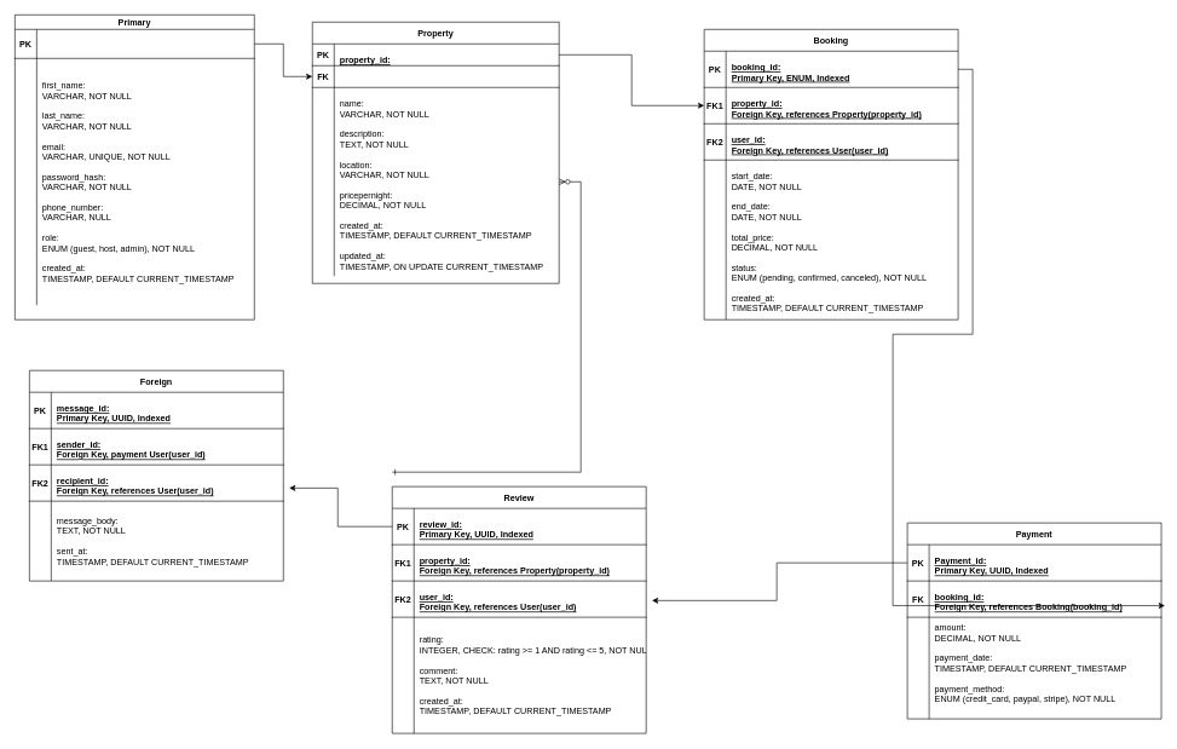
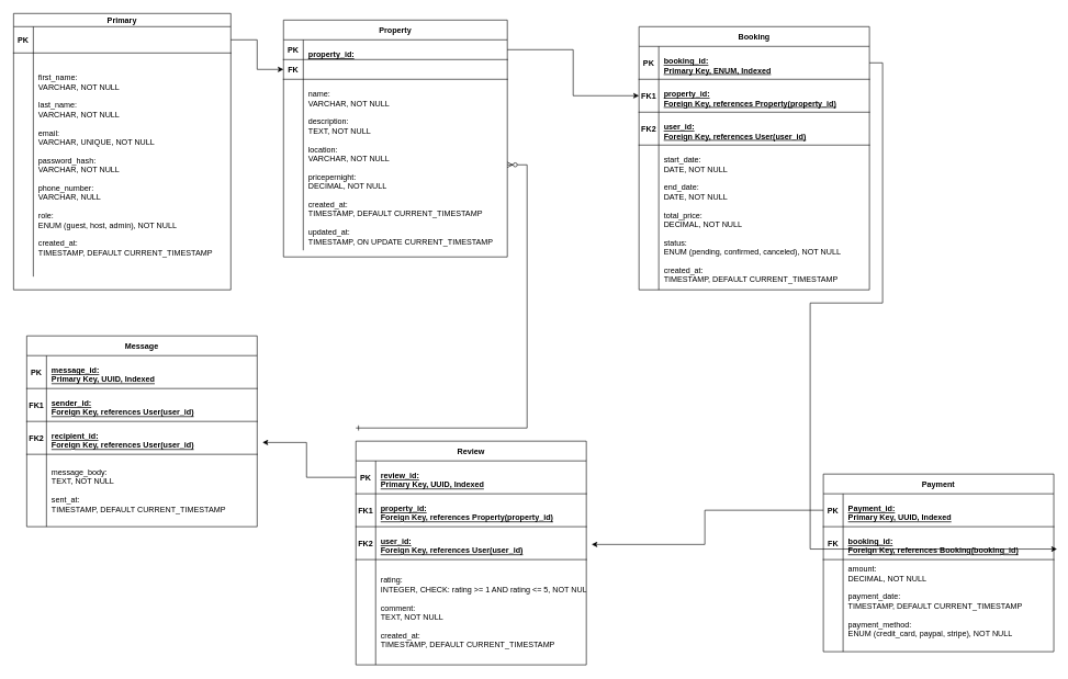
  <mxCell id="0" />
  <mxCell id="1" parent="0" />
  <mxCell id="2" value="" style="edgeStyle=entityRelationEdgeStyle;endArrow=ERzeroToMany;startArrow=ERone;endFill=1;startFill=0;rounded=0;" edge="1" parent="1" target="9"><mxGeometry width="100" height="100" relative="1" as="geometry"><mxPoint x="540" y="650" as="sourcePoint" /><mxPoint x="640" y="550" as="targetPoint" /></mxGeometry></mxCell>
  <mxCell id="3" value="Property" style="shape=table;startSize=30;container=1;collapsible=1;childLayout=tableLayout;fixedRows=1;rowLines=0;fontStyle=1;align=center;resizeLast=1;" vertex="1" parent="1"><mxGeometry x="430" y="30" width="340" height="360" as="geometry" /></mxCell>
  <mxCell id="4" style="shape=partialRectangle;collapsible=0;dropTarget=0;pointerEvents=0;fillColor=none;points=[[0,0.5],[1,0.5]];portConstraint=eastwest;top=0;left=0;right=0;bottom=1;" vertex="1" parent="3"><mxGeometry y="30" width="340" height="30" as="geometry" /></mxCell>
  <mxCell id="5" value="PK" style="shape=partialRectangle;overflow=hidden;connectable=0;fillColor=none;top=0;left=0;bottom=0;right=0;fontStyle=1;" vertex="1" parent="4"><mxGeometry width="30" height="30" as="geometry"><mxRectangle width="30" height="30" as="alternateBounds" /></mxGeometry></mxCell>
  <mxCell id="6" value="&#10; property_id:&#10;     Primary Key, UUID, Indexed&#10;" style="shape=partialRectangle;overflow=hidden;connectable=0;fillColor=none;top=0;left=0;bottom=0;right=0;align=left;spacingLeft=6;fontStyle=5;" vertex="1" parent="4"><mxGeometry x="30" width="310" height="30" as="geometry"><mxRectangle width="310" height="30" as="alternateBounds" /></mxGeometry></mxCell>
  <mxCell id="7" value="" style="shape=partialRectangle;collapsible=0;dropTarget=0;pointerEvents=0;fillColor=none;points=[[0,0.5],[1,0.5]];portConstraint=eastwest;top=0;left=0;right=0;bottom=1;" vertex="1" parent="3"><mxGeometry y="60" width="340" height="30" as="geometry" /></mxCell>
  <mxCell id="8" value="FK" style="shape=partialRectangle;overflow=hidden;connectable=0;fillColor=none;top=0;left=0;bottom=0;right=0;fontStyle=1;" vertex="1" parent="7"><mxGeometry width="30" height="30" as="geometry"><mxRectangle width="30" height="30" as="alternateBounds" /></mxGeometry></mxCell>
  <mxCell id="9" value="" style="shape=partialRectangle;collapsible=0;dropTarget=0;pointerEvents=0;fillColor=none;points=[[0,0.5],[1,0.5]];portConstraint=eastwest;top=0;left=0;right=0;bottom=0;" vertex="1" parent="3"><mxGeometry y="90" width="340" height="260" as="geometry" /></mxCell>
  <mxCell id="10" value="" style="shape=partialRectangle;overflow=hidden;connectable=0;fillColor=none;top=0;left=0;bottom=0;right=0;" vertex="1" parent="9"><mxGeometry width="30" height="260" as="geometry"><mxRectangle width="30" height="260" as="alternateBounds" /></mxGeometry></mxCell>
  <mxCell id="11" value="&#10; name:&#10;     VARCHAR, NOT NULL&#10;&#10; description:&#10;     TEXT, NOT NULL&#10;&#10; location:&#10;     VARCHAR, NOT NULL&#10;&#10; pricepernight:&#10;     DECIMAL, NOT NULL&#10;&#10; created_at:&#10;     TIMESTAMP, DEFAULT CURRENT_TIMESTAMP&#10;&#10; updated_at:&#10;     TIMESTAMP, ON UPDATE CURRENT_TIMESTAMP&#10;" style="shape=partialRectangle;overflow=hidden;connectable=0;fillColor=none;top=0;left=0;bottom=0;right=0;align=left;spacingLeft=6;" vertex="1" parent="9"><mxGeometry x="30" width="310" height="260" as="geometry"><mxRectangle width="310" height="260" as="alternateBounds" /></mxGeometry></mxCell>
  <mxCell id="12" value="Booking" style="shape=table;startSize=30;container=1;collapsible=1;childLayout=tableLayout;fixedRows=1;rowLines=0;fontStyle=1;align=center;resizeLast=1;" vertex="1" parent="1"><mxGeometry x="970" y="40" width="350" height="400" as="geometry" /></mxCell>
  <mxCell id="13" style="shape=partialRectangle;collapsible=0;dropTarget=0;pointerEvents=0;fillColor=none;points=[[0,0.5],[1,0.5]];portConstraint=eastwest;top=0;left=0;right=0;bottom=1;" vertex="1" parent="12"><mxGeometry y="30" width="350" height="50" as="geometry" /></mxCell>
  <mxCell id="14" value="PK" style="shape=partialRectangle;overflow=hidden;connectable=0;fillColor=none;top=0;left=0;bottom=0;right=0;fontStyle=1;" vertex="1" parent="13"><mxGeometry width="30" height="50" as="geometry"><mxRectangle width="30" height="50" as="alternateBounds" /></mxGeometry></mxCell>
  <mxCell id="15" value="&#10; booking_id:&#10;     Primary Key, ENUM, Indexed&#10;" style="shape=partialRectangle;overflow=hidden;connectable=0;fillColor=none;top=0;left=0;bottom=0;right=0;align=left;spacingLeft=6;fontStyle=5;" vertex="1" parent="13"><mxGeometry x="30" width="320" height="50" as="geometry"><mxRectangle width="320" height="50" as="alternateBounds" /></mxGeometry></mxCell>
  <mxCell id="16" style="shape=partialRectangle;collapsible=0;dropTarget=0;pointerEvents=0;fillColor=none;points=[[0,0.5],[1,0.5]];portConstraint=eastwest;top=0;left=0;right=0;bottom=1;" vertex="1" parent="12"><mxGeometry y="80" width="350" height="50" as="geometry" /></mxCell>
  <mxCell id="17" value="FK1" style="shape=partialRectangle;overflow=hidden;connectable=0;fillColor=none;top=0;left=0;bottom=0;right=0;fontStyle=1;" vertex="1" parent="16"><mxGeometry width="30" height="50" as="geometry"><mxRectangle width="30" height="50" as="alternateBounds" /></mxGeometry></mxCell>
  <mxCell id="18" value="&#10; property_id:&#10;     Foreign Key, references Property(property_id)&#10;" style="shape=partialRectangle;overflow=hidden;connectable=0;fillColor=none;top=0;left=0;bottom=0;right=0;align=left;spacingLeft=6;fontStyle=5;" vertex="1" parent="16"><mxGeometry x="30" width="320" height="50" as="geometry"><mxRectangle width="320" height="50" as="alternateBounds" /></mxGeometry></mxCell>
  <mxCell id="19" value="" style="shape=partialRectangle;collapsible=0;dropTarget=0;pointerEvents=0;fillColor=none;points=[[0,0.5],[1,0.5]];portConstraint=eastwest;top=0;left=0;right=0;bottom=1;" vertex="1" parent="12"><mxGeometry y="130" width="350" height="50" as="geometry" /></mxCell>
  <mxCell id="20" value="FK2" style="shape=partialRectangle;overflow=hidden;connectable=0;fillColor=none;top=0;left=0;bottom=0;right=0;fontStyle=1;" vertex="1" parent="19"><mxGeometry width="30" height="50" as="geometry"><mxRectangle width="30" height="50" as="alternateBounds" /></mxGeometry></mxCell>
  <mxCell id="21" value="&#10; user_id:&#10;     Foreign Key, references User(user_id)&#10;" style="shape=partialRectangle;overflow=hidden;connectable=0;fillColor=none;top=0;left=0;bottom=0;right=0;align=left;spacingLeft=6;fontStyle=5;" vertex="1" parent="19"><mxGeometry x="30" width="320" height="50" as="geometry"><mxRectangle width="320" height="50" as="alternateBounds" /></mxGeometry></mxCell>
  <mxCell id="22" value="" style="shape=partialRectangle;collapsible=0;dropTarget=0;pointerEvents=0;fillColor=none;points=[[0,0.5],[1,0.5]];portConstraint=eastwest;top=0;left=0;right=0;bottom=0;" vertex="1" parent="12"><mxGeometry y="180" width="350" height="220" as="geometry" /></mxCell>
  <mxCell id="23" value="" style="shape=partialRectangle;overflow=hidden;connectable=0;fillColor=none;top=0;left=0;bottom=0;right=0;" vertex="1" parent="22"><mxGeometry width="30" height="220" as="geometry"><mxRectangle width="30" height="220" as="alternateBounds" /></mxGeometry></mxCell>
  <mxCell id="24" value="&#10; start_date:&#10;     DATE, NOT NULL&#10;&#10; end_date:&#10;     DATE, NOT NULL&#10;&#10; total_price:&#10;     DECIMAL, NOT NULL&#10;&#10; status:&#10;     ENUM (pending, confirmed, canceled), NOT NULL&#10;&#10; created_at:&#10;     TIMESTAMP, DEFAULT CURRENT_TIMESTAMP&#10;" style="shape=partialRectangle;overflow=hidden;connectable=0;fillColor=none;top=0;left=0;bottom=0;right=0;align=left;spacingLeft=6;" vertex="1" parent="22"><mxGeometry x="30" width="320" height="220" as="geometry"><mxRectangle width="320" height="220" as="alternateBounds" /></mxGeometry></mxCell>
  <mxCell id="25" value="Primary" style="shape=table;startSize=20;container=1;collapsible=1;childLayout=tableLayout;fixedRows=1;rowLines=0;fontStyle=1;align=center;resizeLast=1;" vertex="1" parent="1"><mxGeometry x="20" y="20" width="330" height="420" as="geometry" /></mxCell>
  <mxCell id="26" style="shape=partialRectangle;collapsible=0;dropTarget=0;pointerEvents=0;fillColor=none;points=[[0,0.5],[1,0.5]];portConstraint=eastwest;top=0;left=0;right=0;bottom=1;" vertex="1" parent="25"><mxGeometry y="20" width="330" height="40" as="geometry" /></mxCell>
  <mxCell id="27" value="PK" style="shape=partialRectangle;overflow=hidden;connectable=0;fillColor=none;top=0;left=0;bottom=0;right=0;fontStyle=1;" vertex="1" parent="26"><mxGeometry width="30" height="40" as="geometry"><mxRectangle width="30" height="40" as="alternateBounds" /></mxGeometry></mxCell>
  <mxCell id="28" value="" style="shape=partialRectangle;collapsible=0;dropTarget=0;pointerEvents=0;fillColor=none;points=[[0,0.5],[1,0.5]];portConstraint=eastwest;top=0;left=0;right=0;bottom=0;" vertex="1" parent="25"><mxGeometry y="60" width="330" height="340" as="geometry" /></mxCell>
  <mxCell id="29" value="" style="shape=partialRectangle;overflow=hidden;connectable=0;fillColor=none;top=0;left=0;bottom=0;right=0;" vertex="1" parent="28"><mxGeometry width="30" height="340" as="geometry"><mxRectangle width="30" height="340" as="alternateBounds" /></mxGeometry></mxCell>
  <mxCell id="30" value="&#10; first_name:&#10;     VARCHAR, NOT NULL&#10;&#10; last_name:&#10;     VARCHAR, NOT NULL&#10;&#10; email:&#10;     VARCHAR, UNIQUE, NOT NULL&#10;&#10; password_hash:&#10;     VARCHAR, NOT NULL&#10;&#10; phone_number:&#10;     VARCHAR, NULL&#10;&#10; role:&#10;     ENUM (guest, host, admin), NOT NULL&#10;&#10; created_at:&#10;     TIMESTAMP, DEFAULT CURRENT_TIMESTAMP&#10;" style="shape=partialRectangle;overflow=hidden;connectable=0;fillColor=none;top=0;left=0;bottom=0;right=0;align=left;spacingLeft=6;" vertex="1" parent="28"><mxGeometry x="30" width="300" height="340" as="geometry"><mxRectangle width="300" height="340" as="alternateBounds" /></mxGeometry></mxCell>
  <mxCell id="31" value="Payment" style="shape=table;startSize=30;container=1;collapsible=1;childLayout=tableLayout;fixedRows=1;rowLines=0;fontStyle=1;align=center;resizeLast=1;" vertex="1" parent="1"><mxGeometry x="1250" y="720" width="350" height="270" as="geometry" /></mxCell>
  <mxCell id="32" style="shape=partialRectangle;collapsible=0;dropTarget=0;pointerEvents=0;fillColor=none;points=[[0,0.5],[1,0.5]];portConstraint=eastwest;top=0;left=0;right=0;bottom=1;" vertex="1" parent="31"><mxGeometry y="30" width="350" height="50" as="geometry" /></mxCell>
  <mxCell id="33" value="PK" style="shape=partialRectangle;overflow=hidden;connectable=0;fillColor=none;top=0;left=0;bottom=0;right=0;fontStyle=1;" vertex="1" parent="32"><mxGeometry width="30" height="50" as="geometry"><mxRectangle width="30" height="50" as="alternateBounds" /></mxGeometry></mxCell>
  <mxCell id="34" value="&#10;Payment_id:&#10;     Primary Key, UUID, Indexed&#10;" style="shape=partialRectangle;overflow=hidden;connectable=0;fillColor=none;top=0;left=0;bottom=0;right=0;align=left;spacingLeft=6;fontStyle=5;" vertex="1" parent="32"><mxGeometry x="30" width="320" height="50" as="geometry"><mxRectangle width="320" height="50" as="alternateBounds" /></mxGeometry></mxCell>
  <mxCell id="35" style="shape=partialRectangle;collapsible=0;dropTarget=0;pointerEvents=0;fillColor=none;points=[[0,0.5],[1,0.5]];portConstraint=eastwest;top=0;left=0;right=0;bottom=1;" vertex="1" parent="31"><mxGeometry y="80" width="350" height="50" as="geometry" /></mxCell>
  <mxCell id="36" value="FK" style="shape=partialRectangle;overflow=hidden;connectable=0;fillColor=none;top=0;left=0;bottom=0;right=0;fontStyle=1;" vertex="1" parent="35"><mxGeometry width="30" height="50" as="geometry"><mxRectangle width="30" height="50" as="alternateBounds" /></mxGeometry></mxCell>
  <mxCell id="37" value="&#10; booking_id:&#10;     Foreign Key, references Booking(booking_id)&#10;" style="shape=partialRectangle;overflow=hidden;connectable=0;fillColor=none;top=0;left=0;bottom=0;right=0;align=left;spacingLeft=6;fontStyle=5;" vertex="1" parent="35"><mxGeometry x="30" width="320" height="50" as="geometry"><mxRectangle width="320" height="50" as="alternateBounds" /></mxGeometry></mxCell>
  <mxCell id="38" value="" style="shape=partialRectangle;collapsible=0;dropTarget=0;pointerEvents=0;fillColor=none;points=[[0,0.5],[1,0.5]];portConstraint=eastwest;top=0;left=0;right=0;bottom=0;" vertex="1" parent="31"><mxGeometry y="130" width="350" height="140" as="geometry" /></mxCell>
  <mxCell id="39" value="" style="shape=partialRectangle;overflow=hidden;connectable=0;fillColor=none;top=0;left=0;bottom=0;right=0;" vertex="1" parent="38"><mxGeometry width="30" height="140" as="geometry"><mxRectangle width="30" height="140" as="alternateBounds" /></mxGeometry></mxCell>
  <mxCell id="40" value="amount:&#10;     DECIMAL, NOT NULL&#10;&#10; payment_date:&#10;     TIMESTAMP, DEFAULT CURRENT_TIMESTAMP&#10;&#10; payment_method:&#10;     ENUM (credit_card, paypal, stripe), NOT NULL&#10;" style="shape=partialRectangle;overflow=hidden;connectable=0;fillColor=none;top=0;left=0;bottom=0;right=0;align=left;spacingLeft=6;" vertex="1" parent="38"><mxGeometry x="30" width="320" height="140" as="geometry"><mxRectangle width="320" height="140" as="alternateBounds" /></mxGeometry></mxCell>
  <mxCell id="41" value="Review" style="shape=table;startSize=30;container=1;collapsible=1;childLayout=tableLayout;fixedRows=1;rowLines=0;fontStyle=1;align=center;resizeLast=1;" vertex="1" parent="1"><mxGeometry x="540" y="670" width="350" height="340" as="geometry" /></mxCell>
  <mxCell id="42" style="shape=partialRectangle;collapsible=0;dropTarget=0;pointerEvents=0;fillColor=none;points=[[0,0.5],[1,0.5]];portConstraint=eastwest;top=0;left=0;right=0;bottom=1;" vertex="1" parent="41"><mxGeometry y="30" width="350" height="50" as="geometry" /></mxCell>
  <mxCell id="43" value="PK" style="shape=partialRectangle;overflow=hidden;connectable=0;fillColor=none;top=0;left=0;bottom=0;right=0;fontStyle=1;" vertex="1" parent="42"><mxGeometry width="30" height="50" as="geometry"><mxRectangle width="30" height="50" as="alternateBounds" /></mxGeometry></mxCell>
  <mxCell id="44" value="&#10; review_id:&#10;     Primary Key, UUID, Indexed&#10;" style="shape=partialRectangle;overflow=hidden;connectable=0;fillColor=none;top=0;left=0;bottom=0;right=0;align=left;spacingLeft=6;fontStyle=5;" vertex="1" parent="42"><mxGeometry x="30" width="320" height="50" as="geometry"><mxRectangle width="320" height="50" as="alternateBounds" /></mxGeometry></mxCell>
  <mxCell id="45" style="shape=partialRectangle;collapsible=0;dropTarget=0;pointerEvents=0;fillColor=none;points=[[0,0.5],[1,0.5]];portConstraint=eastwest;top=0;left=0;right=0;bottom=1;" vertex="1" parent="41"><mxGeometry y="80" width="350" height="50" as="geometry" /></mxCell>
  <mxCell id="46" value="FK1" style="shape=partialRectangle;overflow=hidden;connectable=0;fillColor=none;top=0;left=0;bottom=0;right=0;fontStyle=1;" vertex="1" parent="45"><mxGeometry width="30" height="50" as="geometry"><mxRectangle width="30" height="50" as="alternateBounds" /></mxGeometry></mxCell>
  <mxCell id="47" value="&#10; property_id:&#10;     Foreign Key, references Property(property_id)&#10;" style="shape=partialRectangle;overflow=hidden;connectable=0;fillColor=none;top=0;left=0;bottom=0;right=0;align=left;spacingLeft=6;fontStyle=5;" vertex="1" parent="45"><mxGeometry x="30" width="320" height="50" as="geometry"><mxRectangle width="320" height="50" as="alternateBounds" /></mxGeometry></mxCell>
  <mxCell id="48" value="" style="shape=partialRectangle;collapsible=0;dropTarget=0;pointerEvents=0;fillColor=none;points=[[0,0.5],[1,0.5]];portConstraint=eastwest;top=0;left=0;right=0;bottom=1;" vertex="1" parent="41"><mxGeometry y="130" width="350" height="50" as="geometry" /></mxCell>
  <mxCell id="49" value="FK2" style="shape=partialRectangle;overflow=hidden;connectable=0;fillColor=none;top=0;left=0;bottom=0;right=0;fontStyle=1;" vertex="1" parent="48"><mxGeometry width="30" height="50" as="geometry"><mxRectangle width="30" height="50" as="alternateBounds" /></mxGeometry></mxCell>
  <mxCell id="50" value="&#10; user_id:&#10;     Foreign Key, references User(user_id)&#10;" style="shape=partialRectangle;overflow=hidden;connectable=0;fillColor=none;top=0;left=0;bottom=0;right=0;align=left;spacingLeft=6;fontStyle=5;" vertex="1" parent="48"><mxGeometry x="30" width="320" height="50" as="geometry"><mxRectangle width="320" height="50" as="alternateBounds" /></mxGeometry></mxCell>
  <mxCell id="51" value="" style="shape=partialRectangle;collapsible=0;dropTarget=0;pointerEvents=0;fillColor=none;points=[[0,0.5],[1,0.5]];portConstraint=eastwest;top=0;left=0;right=0;bottom=0;" vertex="1" parent="41"><mxGeometry y="180" width="350" height="160" as="geometry" /></mxCell>
  <mxCell id="52" value="" style="shape=partialRectangle;overflow=hidden;connectable=0;fillColor=none;top=0;left=0;bottom=0;right=0;" vertex="1" parent="51"><mxGeometry width="30" height="160" as="geometry"><mxRectangle width="30" height="160" as="alternateBounds" /></mxGeometry></mxCell>
  <mxCell id="53" value="&#10; rating:&#10;     INTEGER, CHECK: rating &gt;= 1 AND rating &lt;= 5, NOT NULL&#10;&#10; comment:&#10;     TEXT, NOT NULL&#10;&#10; created_at:&#10;     TIMESTAMP, DEFAULT CURRENT_TIMESTAMP&#10;" style="shape=partialRectangle;overflow=hidden;connectable=0;fillColor=none;top=0;left=0;bottom=0;right=0;align=left;spacingLeft=6;" vertex="1" parent="51"><mxGeometry x="30" width="320" height="160" as="geometry"><mxRectangle width="320" height="160" as="alternateBounds" /></mxGeometry></mxCell>
- <mxCell id="54" value="Foreign" style="shape=table;startSize=30;container=1;collapsible=1;childLayout=tableLayout;fixedRows=1;rowLines=0;fontStyle=1;align=center;resizeLast=1;" vertex="1" parent="1"><mxGeometry x="40" y="510" width="350" height="290" as="geometry" /></mxCell>
+ <mxCell id="54" value="Message" style="shape=table;startSize=30;container=1;collapsible=1;childLayout=tableLayout;fixedRows=1;rowLines=0;fontStyle=1;align=center;resizeLast=1;" vertex="1" parent="1"><mxGeometry x="40" y="510" width="350" height="290" as="geometry" /></mxCell>
  <mxCell id="55" style="shape=partialRectangle;collapsible=0;dropTarget=0;pointerEvents=0;fillColor=none;points=[[0,0.5],[1,0.5]];portConstraint=eastwest;top=0;left=0;right=0;bottom=1;" vertex="1" parent="54"><mxGeometry y="30" width="350" height="50" as="geometry" /></mxCell>
  <mxCell id="56" value="PK" style="shape=partialRectangle;overflow=hidden;connectable=0;fillColor=none;top=0;left=0;bottom=0;right=0;fontStyle=1;" vertex="1" parent="55"><mxGeometry width="30" height="50" as="geometry"><mxRectangle width="30" height="50" as="alternateBounds" /></mxGeometry></mxCell>
  <mxCell id="57" value="&#10; message_id:&#10;     Primary Key, UUID, Indexed&#10;" style="shape=partialRectangle;overflow=hidden;connectable=0;fillColor=none;top=0;left=0;bottom=0;right=0;align=left;spacingLeft=6;fontStyle=5;" vertex="1" parent="55"><mxGeometry x="30" width="320" height="50" as="geometry"><mxRectangle width="320" height="50" as="alternateBounds" /></mxGeometry></mxCell>
  <mxCell id="58" style="shape=partialRectangle;collapsible=0;dropTarget=0;pointerEvents=0;fillColor=none;points=[[0,0.5],[1,0.5]];portConstraint=eastwest;top=0;left=0;right=0;bottom=1;" vertex="1" parent="54"><mxGeometry y="80" width="350" height="50" as="geometry" /></mxCell>
  <mxCell id="59" value="FK1" style="shape=partialRectangle;overflow=hidden;connectable=0;fillColor=none;top=0;left=0;bottom=0;right=0;fontStyle=1;" vertex="1" parent="58"><mxGeometry width="30" height="50" as="geometry"><mxRectangle width="30" height="50" as="alternateBounds" /></mxGeometry></mxCell>
- <mxCell id="60" value="&#10; sender_id:&#10;     Foreign Key, payment User(user_id)&#10;" style="shape=partialRectangle;overflow=hidden;connectable=0;fillColor=none;top=0;left=0;bottom=0;right=0;align=left;spacingLeft=6;fontStyle=5;" vertex="1" parent="58"><mxGeometry x="30" width="320" height="50" as="geometry"><mxRectangle width="320" height="50" as="alternateBounds" /></mxGeometry></mxCell>
+ <mxCell id="60" value="&#10; sender_id:&#10;     Foreign Key, references User(user_id)&#10;" style="shape=partialRectangle;overflow=hidden;connectable=0;fillColor=none;top=0;left=0;bottom=0;right=0;align=left;spacingLeft=6;fontStyle=5;" vertex="1" parent="58"><mxGeometry x="30" width="320" height="50" as="geometry"><mxRectangle width="320" height="50" as="alternateBounds" /></mxGeometry></mxCell>
  <mxCell id="61" value="" style="shape=partialRectangle;collapsible=0;dropTarget=0;pointerEvents=0;fillColor=none;points=[[0,0.5],[1,0.5]];portConstraint=eastwest;top=0;left=0;right=0;bottom=1;" vertex="1" parent="54"><mxGeometry y="130" width="350" height="50" as="geometry" /></mxCell>
  <mxCell id="62" value="FK2" style="shape=partialRectangle;overflow=hidden;connectable=0;fillColor=none;top=0;left=0;bottom=0;right=0;fontStyle=1;" vertex="1" parent="61"><mxGeometry width="30" height="50" as="geometry"><mxRectangle width="30" height="50" as="alternateBounds" /></mxGeometry></mxCell>
  <mxCell id="63" value="&#10; recipient_id:&#10;     Foreign Key, references User(user_id)&#10;" style="shape=partialRectangle;overflow=hidden;connectable=0;fillColor=none;top=0;left=0;bottom=0;right=0;align=left;spacingLeft=6;fontStyle=5;" vertex="1" parent="61"><mxGeometry x="30" width="320" height="50" as="geometry"><mxRectangle width="320" height="50" as="alternateBounds" /></mxGeometry></mxCell>
  <mxCell id="64" value="" style="shape=partialRectangle;collapsible=0;dropTarget=0;pointerEvents=0;fillColor=none;points=[[0,0.5],[1,0.5]];portConstraint=eastwest;top=0;left=0;right=0;bottom=0;" vertex="1" parent="54"><mxGeometry y="180" width="350" height="110" as="geometry" /></mxCell>
  <mxCell id="65" value="" style="shape=partialRectangle;overflow=hidden;connectable=0;fillColor=none;top=0;left=0;bottom=0;right=0;" vertex="1" parent="64"><mxGeometry width="30" height="110" as="geometry"><mxRectangle width="30" height="110" as="alternateBounds" /></mxGeometry></mxCell>
  <mxCell id="66" value="&#10; message_body:&#10;     TEXT, NOT NULL&#10;&#10; sent_at:&#10;     TIMESTAMP, DEFAULT CURRENT_TIMESTAMP&#10;" style="shape=partialRectangle;overflow=hidden;connectable=0;fillColor=none;top=0;left=0;bottom=0;right=0;align=left;spacingLeft=6;" vertex="1" parent="64"><mxGeometry x="30" width="320" height="110" as="geometry"><mxRectangle width="320" height="110" as="alternateBounds" /></mxGeometry></mxCell>
  <mxCell id="67" style="edgeStyle=orthogonalEdgeStyle;rounded=0;orthogonalLoop=1;jettySize=auto;html=1;entryX=1.023;entryY=0.54;entryDx=0;entryDy=0;entryPerimeter=0;" edge="1" parent="1" source="32" target="48"><mxGeometry relative="1" as="geometry" /></mxCell>
  <mxCell id="68" style="edgeStyle=orthogonalEdgeStyle;rounded=0;orthogonalLoop=1;jettySize=auto;html=1;entryX=1.023;entryY=0.64;entryDx=0;entryDy=0;entryPerimeter=0;" edge="1" parent="1" source="42" target="61"><mxGeometry relative="1" as="geometry" /></mxCell>
  <mxCell id="69" style="edgeStyle=orthogonalEdgeStyle;rounded=0;orthogonalLoop=1;jettySize=auto;html=1;" edge="1" parent="1" source="4" target="16"><mxGeometry relative="1" as="geometry" /></mxCell>
  <mxCell id="70" style="edgeStyle=orthogonalEdgeStyle;rounded=0;orthogonalLoop=1;jettySize=auto;html=1;entryX=1.014;entryY=0.68;entryDx=0;entryDy=0;entryPerimeter=0;" edge="1" parent="1" source="13" target="35"><mxGeometry relative="1" as="geometry" /></mxCell>
  <mxCell id="71" style="edgeStyle=orthogonalEdgeStyle;rounded=0;orthogonalLoop=1;jettySize=auto;html=1;entryX=0;entryY=0.5;entryDx=0;entryDy=0;" edge="1" parent="1" source="26" target="7"><mxGeometry relative="1" as="geometry" /></mxCell>
